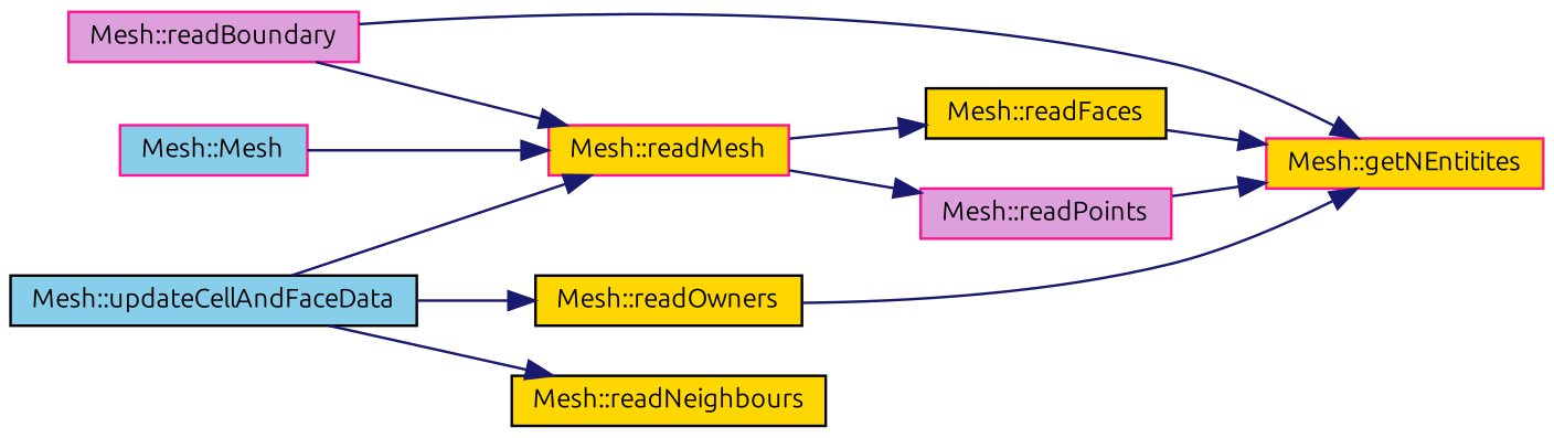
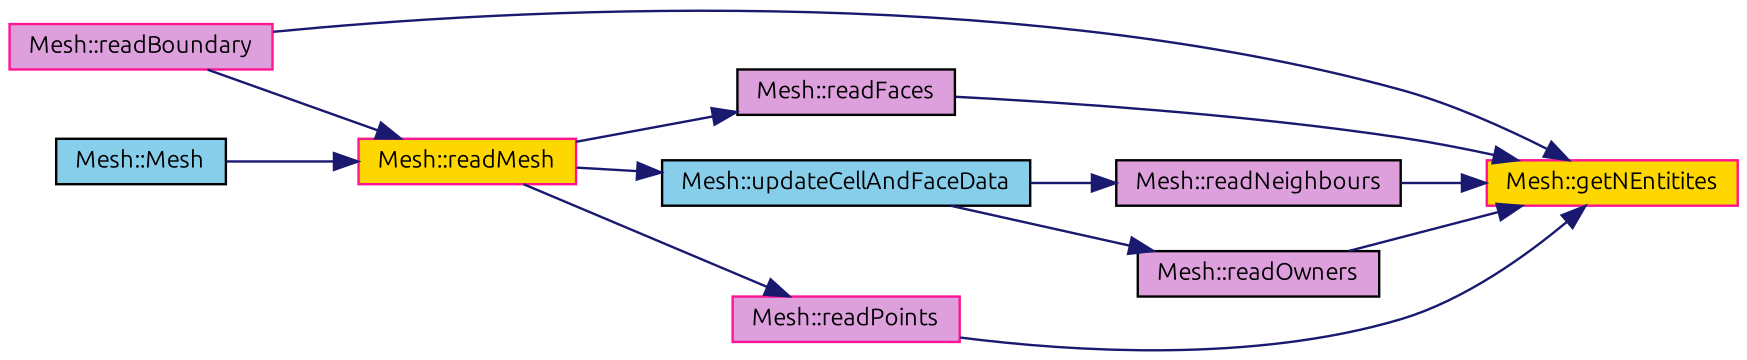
  digraph {
    fontname=Ubuntu
    rankdir=RL
    node [color=black fillcolor=plum fontname=Ubuntu fontsize=10 shape=record style=filled]
    edge [color=midnightblue dir=back fontname=Ubuntu fontsize=10 labelfontname=Helvetica labelfontsize=10 style=solid]
    n1 [color=deeppink fillcolor=gold fontcolor=black height=0.2 label="Mesh::getNEntitites" width=0.4]
    n2 [color=deeppink height=0.2 label="Mesh::readBoundary" width=0.4]
-   n3 [fillcolor=gold height=0.2 label="Mesh::readFaces" width=0.4]
-   n4 [fillcolor=gold height=0.2 label="Mesh::readNeighbours" width=0.4]
-   n5 [fillcolor=gold height=0.2 label="Mesh::readOwners" width=0.4]
+   n3 [height=0.2 label="Mesh::readFaces" width=0.4]
+   n4 [height=0.2 label="Mesh::readNeighbours" width=0.4]
+   n5 [height=0.2 label="Mesh::readOwners" width=0.4]
    n6 [color=deeppink height=0.2 label="Mesh::readPoints" width=0.4]
    n7 [color=deeppink fillcolor=gold height=0.2 label="Mesh::readMesh" width=0.4]
    n8 [fillcolor=skyblue height=0.2 label="Mesh::updateCellAndFaceData" width=0.4]
-   n9 [color=deeppink fillcolor=skyblue height=0.2 label="Mesh::Mesh" width=0.4]
+   n9 [fillcolor=skyblue height=0.2 label="Mesh::Mesh" width=0.4]
    n1 -> n2
    n1 -> n3
+   n1 -> n4
    n1 -> n5
    n1 -> n6
    n3 -> n7
    n4 -> n8
    n5 -> n8
    n6 -> n7
    n7 -> n2
    n7 -> n9
-   n7 -> n8
+   n8 -> n7
  }
